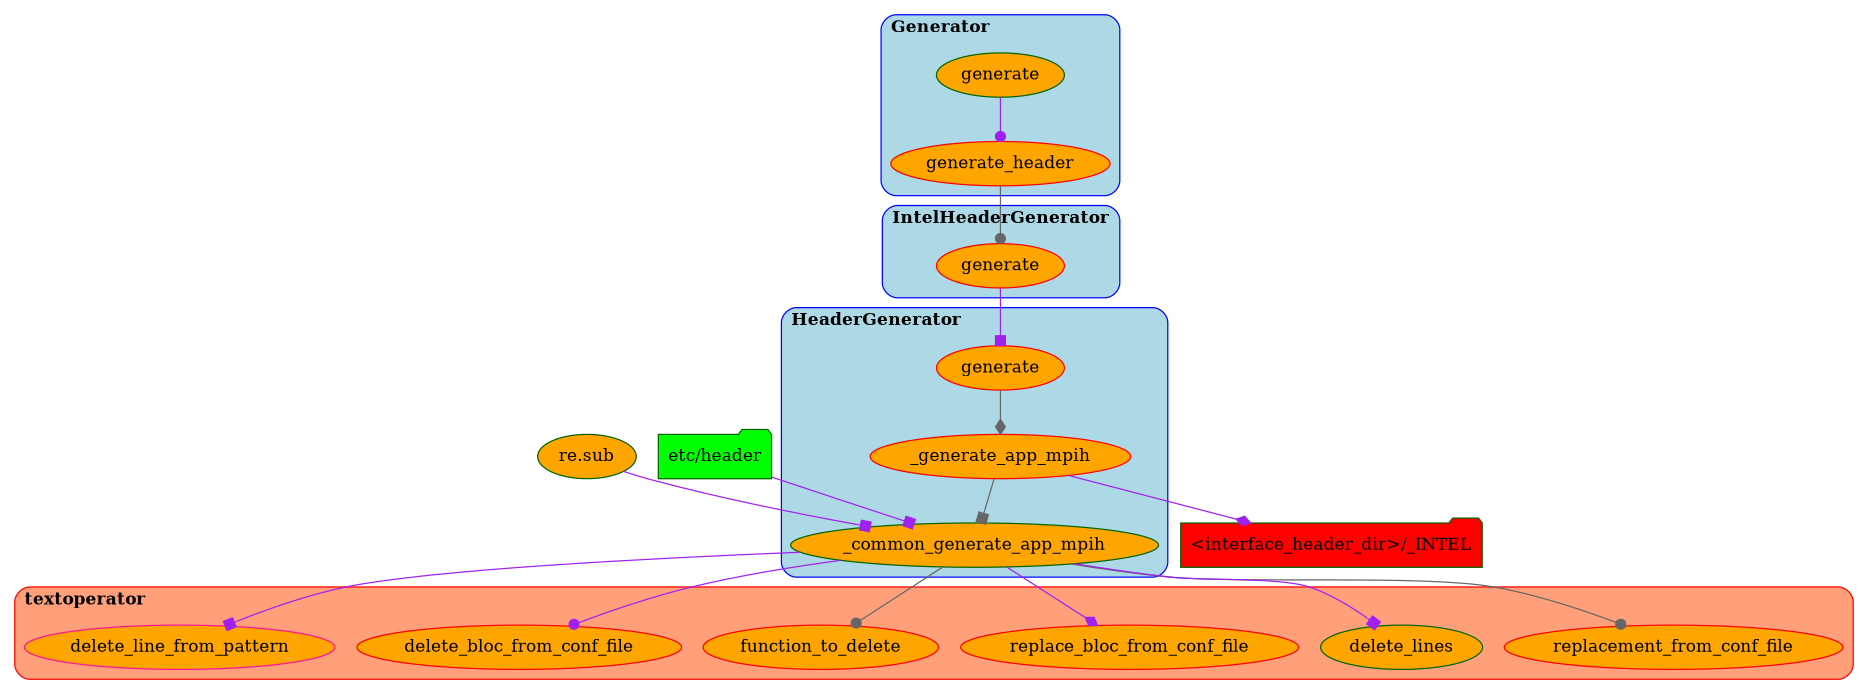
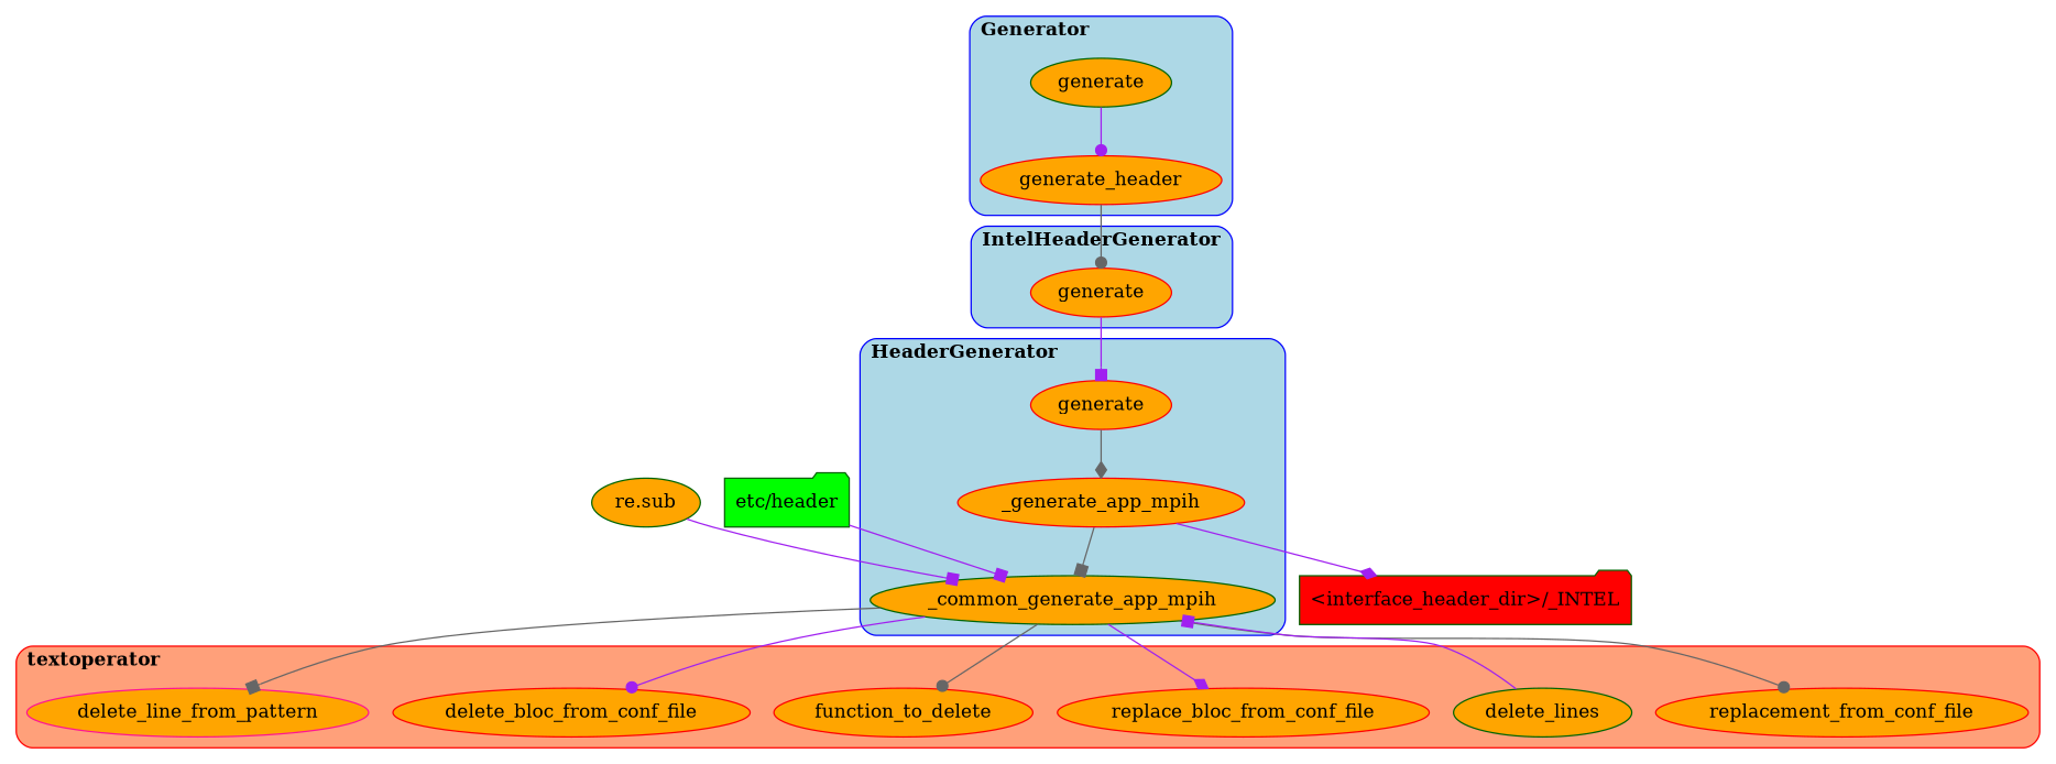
  digraph {
    rankdir=TB
    node [color=red fillcolor=orange shape=ellipse style=filled]
    edge [arrowhead=box color=purple]
    n1 [color=darkgreen label=generate]
    n2 [label=generate_header]
    n3 [label=generate]
    n4 [label=generate]
    n5 [label=_generate_app_mpih]
    n6 [color=darkgreen label=_common_generate_app_mpih]
    n7 [label=replacement_from_conf_file]
    n8 [color=darkgreen label=delete_lines]
    n9 [label=replace_bloc_from_conf_file]
    n10 [label=function_to_delete]
    n11 [label=delete_bloc_from_conf_file]
    n12 [color=deeppink label=delete_line_from_pattern]
    n13 [color=darkgreen fillcolor=red label="<interface_header_dir>/_INTEL" shape=folder]
    n14 [color=darkgreen label="re.sub"]
    n15 [color=darkgreen fillcolor=green label="etc/header" shape=folder]
    subgraph cluster_1 {
      bgcolor=lightblue
      color=blue
      label=<<B>Generator</B>>
      labeljust=l
      style=rounded
      n1
      n2
    }
    subgraph cluster_2 {
      bgcolor=lightblue
      color=blue
      label=<<B>IntelHeaderGenerator</B>>
      labeljust=l
      style=rounded
      n3
    }
    subgraph cluster_3 {
      bgcolor=lightblue
      color=blue
      label=<<B>HeaderGenerator</B>>
      labeljust=l
      style=rounded
      n4
      n5
      n6
    }
    subgraph cluster_4 {
      bgcolor=lightsalmon
      color=red
      label=<<B>textoperator</B>>
      labeljust=l
      style=rounded
      n7
      n8
      n9
      n10
      n11
      n12
    }
    n1 -> n2 [arrowhead=dot]
    n2 -> n3 [arrowhead=dot color=gray40]
    n3 -> n4
    n4 -> n5 [arrowhead=diamond color=gray40]
    n5 -> n6 [color=gray40]
    n5 -> n13 [arrowhead=diamond]
    n6 -> n7 [arrowhead=dot color=gray40]
-   n6 -> n8
+   n8 -> n6
    n6 -> n9 [arrowhead=diamond]
    n6 -> n10 [arrowhead=dot color=gray40]
    n6 -> n11 [arrowhead=dot]
-   n6 -> n12
+   n6 -> n12 [color=gray40]
    n14 -> n6
    n15 -> n6
  }
